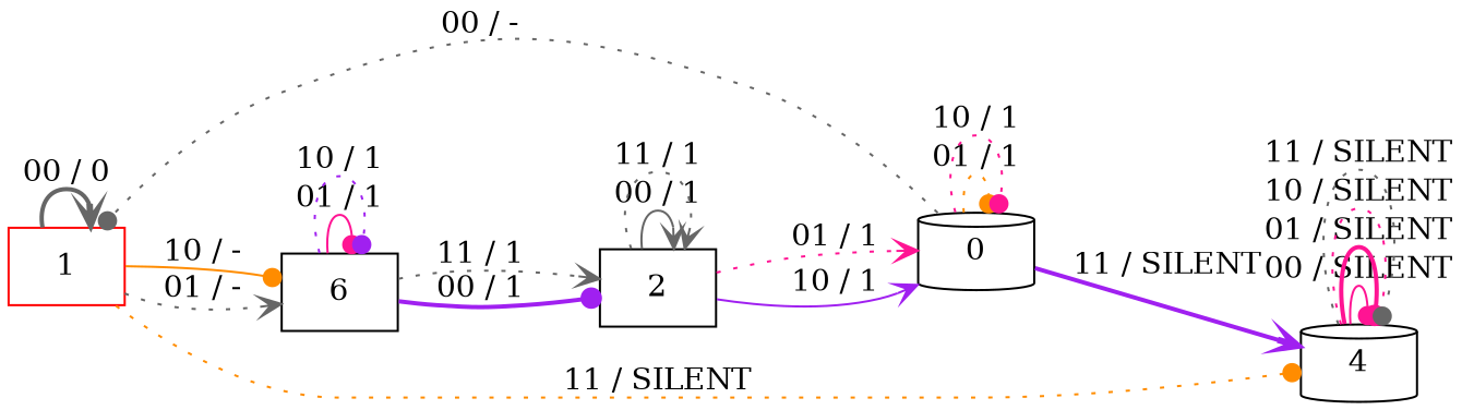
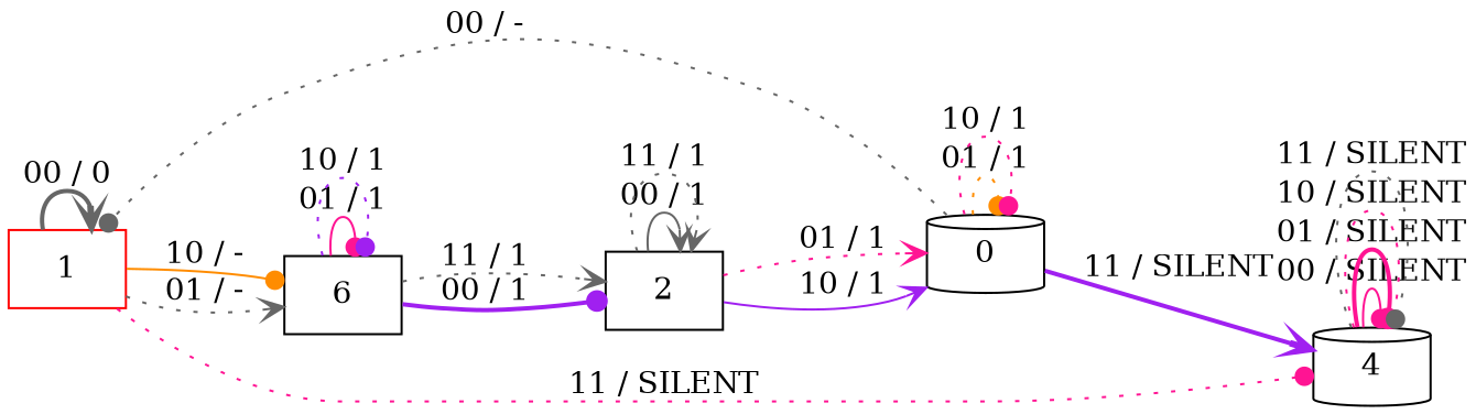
  digraph {
    rankdir=LR
    node [shape=box]
    edge [arrowhead=dot color=gray40 style=dotted]
    1 [color=red]
    n2 [label=6]
    4 [shape=cylinder]
    2
    0 [shape=cylinder]
    1 -> 1 [arrowhead=vee label="00 / 0" style=bold]
    1 -> n2 [arrowhead=vee label="01 / -"]
    1 -> n2 [color=darkorange label="10 / -" style=solid]
-   1 -> 4 [color=darkorange label="11 / SILENT"]
+   1 -> 4 [color=deeppink label="11 / SILENT"]
    n2 -> n2 [color=deeppink label="01 / 1" style=solid]
    n2 -> n2 [color=purple label="10 / 1"]
    n2 -> 2 [color=purple label="00 / 1" style=bold]
    n2 -> 2 [arrowhead=vee label="11 / 1"]
    4 -> 4 [color=deeppink label="00 / SILENT" style=solid]
    4 -> 4 [color=deeppink label="01 / SILENT" style=bold]
    4 -> 4 [color=deeppink label="10 / SILENT"]
    4 -> 4 [label="11 / SILENT"]
    2 -> 2 [arrowhead=vee label="00 / 1" style=solid]
    2 -> 2 [arrowhead=vee label="11 / 1"]
    2 -> 0 [arrowhead=vee color=deeppink label="01 / 1"]
    2 -> 0 [arrowhead=vee color=purple label="10 / 1" style=solid]
    0 -> 1 [label="00 / -"]
    0 -> 4 [arrowhead=vee color=purple label="11 / SILENT" style=bold]
    0 -> 0 [color=darkorange label="01 / 1"]
    0 -> 0 [color=deeppink label="10 / 1"]
  }
